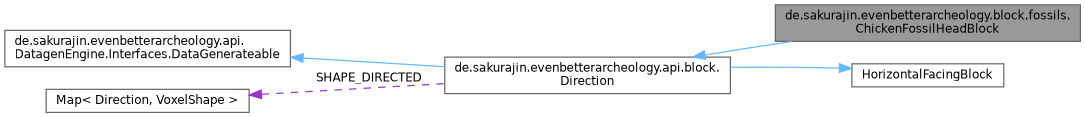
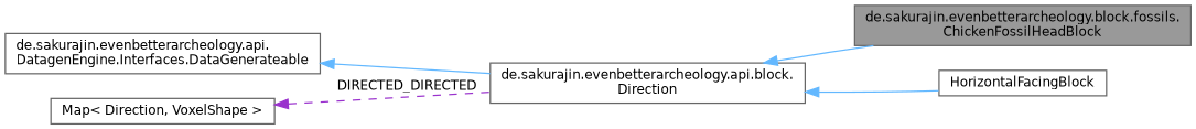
  digraph {
    rankdir=LR
    node [color=gray40 fillcolor=white fontname=Helvetica fontsize=10 shape=box style=filled]
    edge [color=steelblue1 dir=back fontname=Helvetica fontsize=10 labelfontname=Helvetica labelfontsize=10 style=solid]
    n1 [fillcolor=grey60 fontcolor=black height=0.2 label="de.sakurajin.evenbetterarcheology.block.fossils.\lChickenFossilHeadBlock" width=0.4]
    n2 [height=0.2 label="de.sakurajin.evenbetterarcheology.api.block.\lDirection" width=0.4]
    n3 [height=0.2 label=HorizontalFacingBlock width=0.4]
    n4 [height=0.2 label="de.sakurajin.evenbetterarcheology.api.\lDatagenEngine.Interfaces.DataGenerateable" width=0.4]
    n5 [height=0.2 label="Map\< Direction, VoxelShape \>" width=0.4]
    n2 -> n1
-   n3 -> n2
+   n2 -> n3
    n4 -> n2
-   n5 -> n2 [color=darkorchid3 label=" SHAPE_DIRECTED" style=dashed]
+   n5 -> n2 [color=darkorchid3 label=" DIRECTED_DIRECTED" style=dashed]
  }
